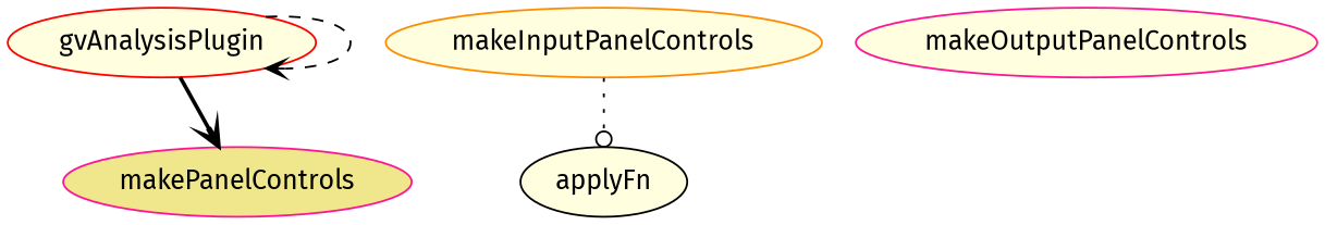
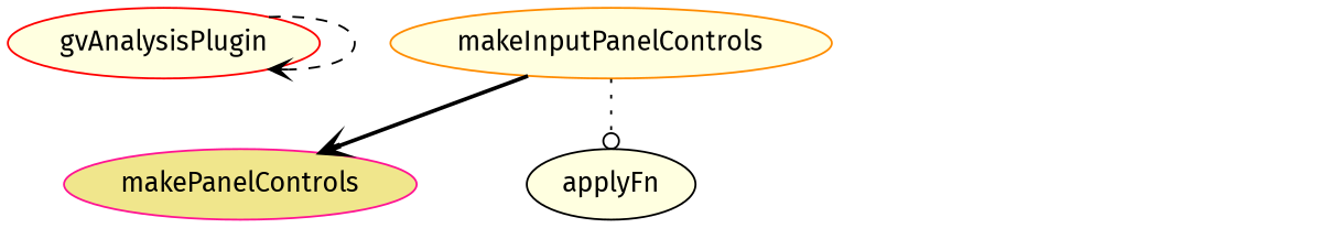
  digraph {
    fontname="Fira Sans"
    node [color=deeppink fillcolor=lightyellow fontname="Fira Sans" style=filled]
    edge [arrowhead=vee fontname="Fira Sans"]
    gvAnalysisPlugin [color=red]
    makePanelControls [fillcolor=khaki]
    applyFn [color=black]
    makeInputPanelControls [color=darkorange]
-   makeOutputPanelControls
    gvAnalysisPlugin -> gvAnalysisPlugin [style=dashed]
-   gvAnalysisPlugin -> makePanelControls [style=bold]
+   makeInputPanelControls -> makePanelControls [style=bold]
    makeInputPanelControls -> applyFn [arrowhead=odot style=dotted]
  }
